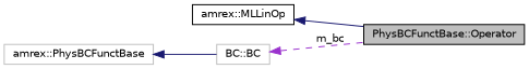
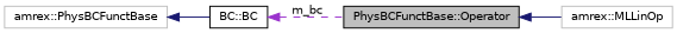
  digraph {
    rankdir=LR
    node [color=black fillcolor=white fontname=Helvetica fontsize=10 shape=record style=filled]
    edge [color=midnightblue dir=back fontname=Helvetica fontsize=10 labelfontname=Helvetica labelfontsize=10 style=solid]
    n1 [fillcolor=grey75 fontcolor=black height=0.2 label="PhysBCFunctBase::Operator" width=0.4]
-   n2 [height=0.2 label="amrex::MLLinOp" width=0.4]
-   n3 [color=grey75 height=0.2 label="BC::BC" width=0.4]
+   n2 [color=grey75 height=0.2 label="amrex::MLLinOp" width=0.4]
+   n3 [height=0.2 label="BC::BC" width=0.4]
    n4 [color=grey75 height=0.2 label="amrex::PhysBCFunctBase" width=0.4]
-   n2 -> n1
+   n1 -> n2
    n3 -> n1 [color=darkorchid3 label=" m_bc" style=dashed]
    n4 -> n3
  }
